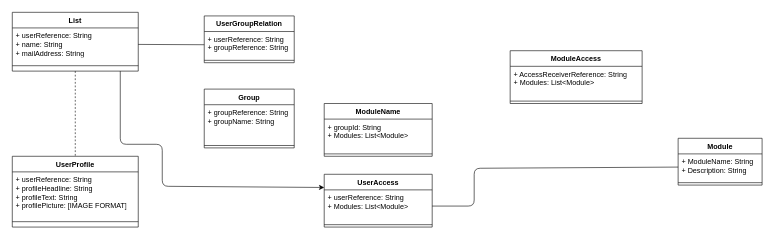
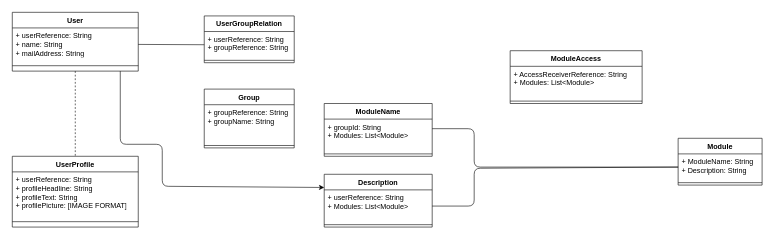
  <mxCell id="0" />
  <mxCell id="1" parent="0" />
  <mxCell id="2" style="edgeStyle=none;html=1;entryX=0.5;entryY=0;entryDx=0;entryDy=0;strokeColor=default;endArrow=none;endFill=0;dashed=1;" edge="1" parent="1" source="3" target="9"><mxGeometry relative="1" as="geometry" /></mxCell>
- <mxCell id="3" value="List" style="swimlane;fontStyle=1;align=center;verticalAlign=top;childLayout=stackLayout;horizontal=1;startSize=26;horizontalStack=0;resizeParent=1;resizeParentMax=0;resizeLast=0;collapsible=1;marginBottom=0;whiteSpace=wrap;html=1;" parent="1" vertex="1"><mxGeometry x="20" y="20" width="210" height="98" as="geometry" /></mxCell>
+ <mxCell id="3" value="User" style="swimlane;fontStyle=1;align=center;verticalAlign=top;childLayout=stackLayout;horizontal=1;startSize=26;horizontalStack=0;resizeParent=1;resizeParentMax=0;resizeLast=0;collapsible=1;marginBottom=0;whiteSpace=wrap;html=1;" parent="1" vertex="1"><mxGeometry x="20" y="20" width="210" height="98" as="geometry" /></mxCell>
  <mxCell id="4" value="+ userReference: String&lt;span style=&quot;background-color: transparent; color: light-dark(rgb(0, 0, 0), rgb(255, 255, 255)); white-space: pre;&quot;&gt;&#09;&lt;/span&gt;&lt;div&gt;+ name: String&lt;/div&gt;&lt;div&gt;+ mailAddress: String&lt;/div&gt;" style="text;strokeColor=none;fillColor=none;align=left;verticalAlign=top;spacingLeft=4;spacingRight=4;overflow=hidden;rotatable=0;points=[[0,0.5],[1,0.5]];portConstraint=eastwest;whiteSpace=wrap;html=1;" parent="3" vertex="1"><mxGeometry y="26" width="210" height="54" as="geometry" /></mxCell>
  <mxCell id="5" value="" style="line;strokeWidth=1;fillColor=none;align=left;verticalAlign=middle;spacingTop=-1;spacingLeft=3;spacingRight=3;rotatable=0;labelPosition=right;points=[];portConstraint=eastwest;strokeColor=inherit;" parent="3" vertex="1"><mxGeometry y="80" width="210" height="18" as="geometry" /></mxCell>
  <mxCell id="6" value="Group" style="swimlane;fontStyle=1;align=center;verticalAlign=top;childLayout=stackLayout;horizontal=1;startSize=26;horizontalStack=0;resizeParent=1;resizeParentMax=0;resizeLast=0;collapsible=1;marginBottom=0;whiteSpace=wrap;html=1;" parent="1" vertex="1"><mxGeometry x="340" y="148" width="150" height="98" as="geometry" /></mxCell>
  <mxCell id="7" value="+ groupReference: String&lt;div&gt;+ groupName: String&lt;/div&gt;" style="text;strokeColor=none;fillColor=none;align=left;verticalAlign=top;spacingLeft=4;spacingRight=4;overflow=hidden;rotatable=0;points=[[0,0.5],[1,0.5]];portConstraint=eastwest;whiteSpace=wrap;html=1;" parent="6" vertex="1"><mxGeometry y="26" width="150" height="64" as="geometry" /></mxCell>
  <mxCell id="8" value="" style="line;strokeWidth=1;fillColor=none;align=left;verticalAlign=middle;spacingTop=-1;spacingLeft=3;spacingRight=3;rotatable=0;labelPosition=right;points=[];portConstraint=eastwest;strokeColor=inherit;" parent="6" vertex="1"><mxGeometry y="90" width="150" height="8" as="geometry" /></mxCell>
  <mxCell id="9" value="UserProfile" style="swimlane;fontStyle=1;align=center;verticalAlign=top;childLayout=stackLayout;horizontal=1;startSize=26;horizontalStack=0;resizeParent=1;resizeParentMax=0;resizeLast=0;collapsible=1;marginBottom=0;whiteSpace=wrap;html=1;" vertex="1" parent="1"><mxGeometry x="20" y="260" width="210" height="118" as="geometry" /></mxCell>
  <mxCell id="10" value="+ userReference: String&lt;span style=&quot;background-color: transparent; color: light-dark(rgb(0, 0, 0), rgb(255, 255, 255)); white-space: pre;&quot;&gt;&#09;&lt;/span&gt;&lt;div&gt;+ profileHeadline: String&lt;/div&gt;&lt;div&gt;+ profileText: String&lt;/div&gt;&lt;div&gt;+ profilePicture: [IMAGE FORMAT]&lt;/div&gt;" style="text;strokeColor=none;fillColor=none;align=left;verticalAlign=top;spacingLeft=4;spacingRight=4;overflow=hidden;rotatable=0;points=[[0,0.5],[1,0.5]];portConstraint=eastwest;whiteSpace=wrap;html=1;" vertex="1" parent="9"><mxGeometry y="26" width="210" height="74" as="geometry" /></mxCell>
  <mxCell id="11" value="" style="line;strokeWidth=1;fillColor=none;align=left;verticalAlign=middle;spacingTop=-1;spacingLeft=3;spacingRight=3;rotatable=0;labelPosition=right;points=[];portConstraint=eastwest;strokeColor=inherit;" vertex="1" parent="9"><mxGeometry y="100" width="210" height="18" as="geometry" /></mxCell>
  <mxCell id="12" value="UserGroupRelation" style="swimlane;fontStyle=1;align=center;verticalAlign=top;childLayout=stackLayout;horizontal=1;startSize=26;horizontalStack=0;resizeParent=1;resizeParentMax=0;resizeLast=0;collapsible=1;marginBottom=0;whiteSpace=wrap;html=1;" vertex="1" parent="1"><mxGeometry x="340" y="26" width="150" height="78" as="geometry"><mxRectangle x="390" y="386" width="140" height="30" as="alternateBounds" /></mxGeometry></mxCell>
  <mxCell id="13" value="+ userReference: String&lt;br&gt;+ groupReference: String" style="text;strokeColor=none;fillColor=none;align=left;verticalAlign=top;spacingLeft=4;spacingRight=4;overflow=hidden;rotatable=0;points=[[0,0.5],[1,0.5]];portConstraint=eastwest;whiteSpace=wrap;html=1;" vertex="1" parent="12"><mxGeometry y="26" width="150" height="44" as="geometry" /></mxCell>
  <mxCell id="14" value="" style="line;strokeWidth=1;fillColor=none;align=left;verticalAlign=middle;spacingTop=-1;spacingLeft=3;spacingRight=3;rotatable=0;labelPosition=right;points=[];portConstraint=eastwest;strokeColor=inherit;" vertex="1" parent="12"><mxGeometry y="70" width="150" height="8" as="geometry" /></mxCell>
  <mxCell id="15" style="edgeStyle=none;html=1;entryX=0;entryY=0.5;entryDx=0;entryDy=0;endArrow=none;endFill=0;" edge="1" parent="1" source="4" target="13"><mxGeometry relative="1" as="geometry" /></mxCell>
  <mxCell id="16" value="ModuleName" style="swimlane;fontStyle=1;align=center;verticalAlign=top;childLayout=stackLayout;horizontal=1;startSize=26;horizontalStack=0;resizeParent=1;resizeParentMax=0;resizeLast=0;collapsible=1;marginBottom=0;whiteSpace=wrap;html=1;" vertex="1" parent="1"><mxGeometry x="540" y="172" width="180" height="88" as="geometry" /></mxCell>
  <mxCell id="17" value="+ groupId: String&lt;div&gt;+ Modules: List&amp;lt;Module&amp;gt;&lt;/div&gt;" style="text;strokeColor=none;fillColor=none;align=left;verticalAlign=top;spacingLeft=4;spacingRight=4;overflow=hidden;rotatable=0;points=[[0,0.5],[1,0.5]];portConstraint=eastwest;whiteSpace=wrap;html=1;" vertex="1" parent="16"><mxGeometry y="26" width="180" height="54" as="geometry" /></mxCell>
  <mxCell id="18" value="" style="line;strokeWidth=1;fillColor=none;align=left;verticalAlign=middle;spacingTop=-1;spacingLeft=3;spacingRight=3;rotatable=0;labelPosition=right;points=[];portConstraint=eastwest;strokeColor=inherit;" vertex="1" parent="16"><mxGeometry y="80" width="180" height="8" as="geometry" /></mxCell>
  <mxCell id="19" value="Module" style="swimlane;fontStyle=1;align=center;verticalAlign=top;childLayout=stackLayout;horizontal=1;startSize=26;horizontalStack=0;resizeParent=1;resizeParentMax=0;resizeLast=0;collapsible=1;marginBottom=0;whiteSpace=wrap;html=1;" vertex="1" parent="1"><mxGeometry x="1130" y="230" width="140" height="78" as="geometry" /></mxCell>
  <mxCell id="20" value="+ ModuleName: String&lt;div&gt;+ Description: String&amp;nbsp;&lt;/div&gt;" style="text;strokeColor=none;fillColor=none;align=left;verticalAlign=top;spacingLeft=4;spacingRight=4;overflow=hidden;rotatable=0;points=[[0,0.5],[1,0.5]];portConstraint=eastwest;whiteSpace=wrap;html=1;" vertex="1" parent="19"><mxGeometry y="26" width="140" height="44" as="geometry" /></mxCell>
  <mxCell id="21" value="" style="line;strokeWidth=1;fillColor=none;align=left;verticalAlign=middle;spacingTop=-1;spacingLeft=3;spacingRight=3;rotatable=0;labelPosition=right;points=[];portConstraint=eastwest;strokeColor=inherit;" vertex="1" parent="19"><mxGeometry y="70" width="140" height="8" as="geometry" /></mxCell>
- <mxCell id="23" value="UserAccess" style="swimlane;fontStyle=1;align=center;verticalAlign=top;childLayout=stackLayout;horizontal=1;startSize=26;horizontalStack=0;resizeParent=1;resizeParentMax=0;resizeLast=0;collapsible=1;marginBottom=0;whiteSpace=wrap;html=1;" vertex="1" parent="1"><mxGeometry x="540" y="290" width="180" height="88" as="geometry" /></mxCell>
+ <mxCell id="22" style="edgeStyle=none;html=1;entryX=0;entryY=0.5;entryDx=0;entryDy=0;endArrow=none;endFill=0;exitX=1;exitY=0.296;exitDx=0;exitDy=0;exitPerimeter=0;" edge="1" parent="1" source="17" target="20"><mxGeometry relative="1" as="geometry"><Array as="points"><mxPoint x="790" y="214" /><mxPoint x="790" y="278" /></Array></mxGeometry></mxCell>
+ <mxCell id="23" value="Description" style="swimlane;fontStyle=1;align=center;verticalAlign=top;childLayout=stackLayout;horizontal=1;startSize=26;horizontalStack=0;resizeParent=1;resizeParentMax=0;resizeLast=0;collapsible=1;marginBottom=0;whiteSpace=wrap;html=1;" vertex="1" parent="1"><mxGeometry x="540" y="290" width="180" height="88" as="geometry" /></mxCell>
  <mxCell id="24" value="+ userReference: String&lt;div&gt;+ Modules: List&amp;lt;Module&amp;gt;&lt;/div&gt;" style="text;strokeColor=none;fillColor=none;align=left;verticalAlign=top;spacingLeft=4;spacingRight=4;overflow=hidden;rotatable=0;points=[[0,0.5],[1,0.5]];portConstraint=eastwest;whiteSpace=wrap;html=1;" vertex="1" parent="23"><mxGeometry y="26" width="180" height="54" as="geometry" /></mxCell>
  <mxCell id="25" value="" style="line;strokeWidth=1;fillColor=none;align=left;verticalAlign=middle;spacingTop=-1;spacingLeft=3;spacingRight=3;rotatable=0;labelPosition=right;points=[];portConstraint=eastwest;strokeColor=inherit;" vertex="1" parent="23"><mxGeometry y="80" width="180" height="8" as="geometry" /></mxCell>
  <mxCell id="26" style="edgeStyle=none;html=1;entryX=0;entryY=0.25;entryDx=0;entryDy=0;" edge="1" parent="1" target="23"><mxGeometry relative="1" as="geometry"><mxPoint x="200" y="118" as="sourcePoint" /><mxPoint x="410" y="290" as="targetPoint" /><Array as="points"><mxPoint x="200" y="240" /><mxPoint x="270" y="240" /><mxPoint x="270" y="310" /></Array></mxGeometry></mxCell>
  <mxCell id="27" style="edgeStyle=none;html=1;entryX=0;entryY=0.5;entryDx=0;entryDy=0;endArrow=none;endFill=0;exitX=1;exitY=0.5;exitDx=0;exitDy=0;" edge="1" parent="1" source="24" target="20"><mxGeometry relative="1" as="geometry"><Array as="points"><mxPoint x="790" y="343" /><mxPoint x="790" y="280" /></Array></mxGeometry></mxCell>
  <mxCell id="28" value="ModuleAccess" style="swimlane;fontStyle=1;align=center;verticalAlign=top;childLayout=stackLayout;horizontal=1;startSize=26;horizontalStack=0;resizeParent=1;resizeParentMax=0;resizeLast=0;collapsible=1;marginBottom=0;whiteSpace=wrap;html=1;" vertex="1" parent="1"><mxGeometry x="850" y="84" width="220" height="88" as="geometry" /></mxCell>
  <mxCell id="29" value="+ AccessReceiverReference: String&lt;div&gt;+ Modules: List&amp;lt;Module&amp;gt;&lt;/div&gt;" style="text;strokeColor=none;fillColor=none;align=left;verticalAlign=top;spacingLeft=4;spacingRight=4;overflow=hidden;rotatable=0;points=[[0,0.5],[1,0.5]];portConstraint=eastwest;whiteSpace=wrap;html=1;" vertex="1" parent="28"><mxGeometry y="26" width="220" height="54" as="geometry" /></mxCell>
  <mxCell id="30" value="" style="line;strokeWidth=1;fillColor=none;align=left;verticalAlign=middle;spacingTop=-1;spacingLeft=3;spacingRight=3;rotatable=0;labelPosition=right;points=[];portConstraint=eastwest;strokeColor=inherit;" vertex="1" parent="28"><mxGeometry y="80" width="220" height="8" as="geometry" /></mxCell>
